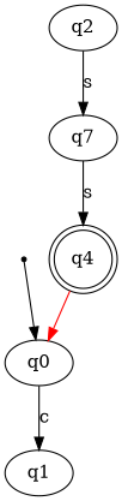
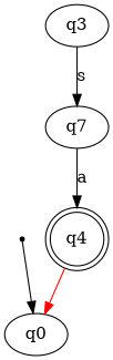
  digraph {
    inic [shape=point]
    q0
-   q1
    n4 [label=q7]
-   q2
+   q2 [label=q3]
    q4 [shape=doublecircle]
    inic -> q0
-   q0 -> q1 [label=c]
-   n4 -> q4 [label=s]
+   n4 -> q4 [label=a]
    q2 -> n4 [label=s]
    q4 -> q0 [color=red]
  }
